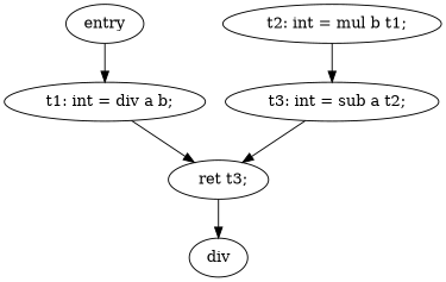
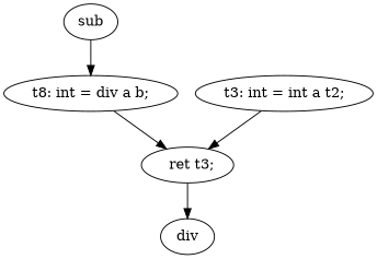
  digraph {
    n1 [label=div]
-   n2 [label="  t1: int = div a b;"]
+   n2 [label="t8: int = div a b;"]
    n3 [label="  ret t3;"]
-   n4 [label="  t2: int = mul b t1;"]
-   n5 [label="  t3: int = sub a t2;"]
-   n6 [label=entry]
+   n5 [label="t3: int = int a t2;"]
+   n6 [label=sub]
    n2 -> n3
    n3 -> n1
-   n4 -> n5
    n5 -> n3
    n6 -> n2
  }
